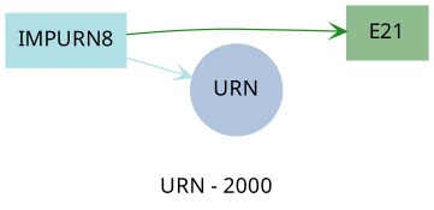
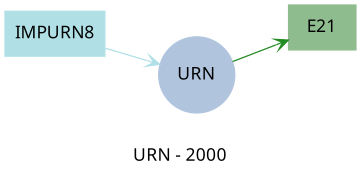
  strict digraph {
    compound=True
    concentrate=True
    fontname="Noto Sans"
    label="URN - 2000"
    rankdir=LR
    splines=True
    node [fontname="Noto Sans" shape=box style=filled]
    edge [arrowhead=vee fontname="Noto Sans" fontsize=8 labelfloat=False labelfontcolor=lightgreen weight=0.5]
    E21 [color=darkseagreen]
    n2 [color=powderblue label=IMPURN8]
    URN [color=lightsteelblue shape=circle]
    subgraph sub_1 {
      E21
      n2
    }
    subgraph sub_2 {
      E21
      URN
    }
    subgraph sub_3 {
      n2
      URN
    }
    n2 -> URN [color=powderblue label="   "]
-   n2 -> E21 [color=forestgreen label="   "]
+   URN -> E21 [color=forestgreen label="   "]
  }
